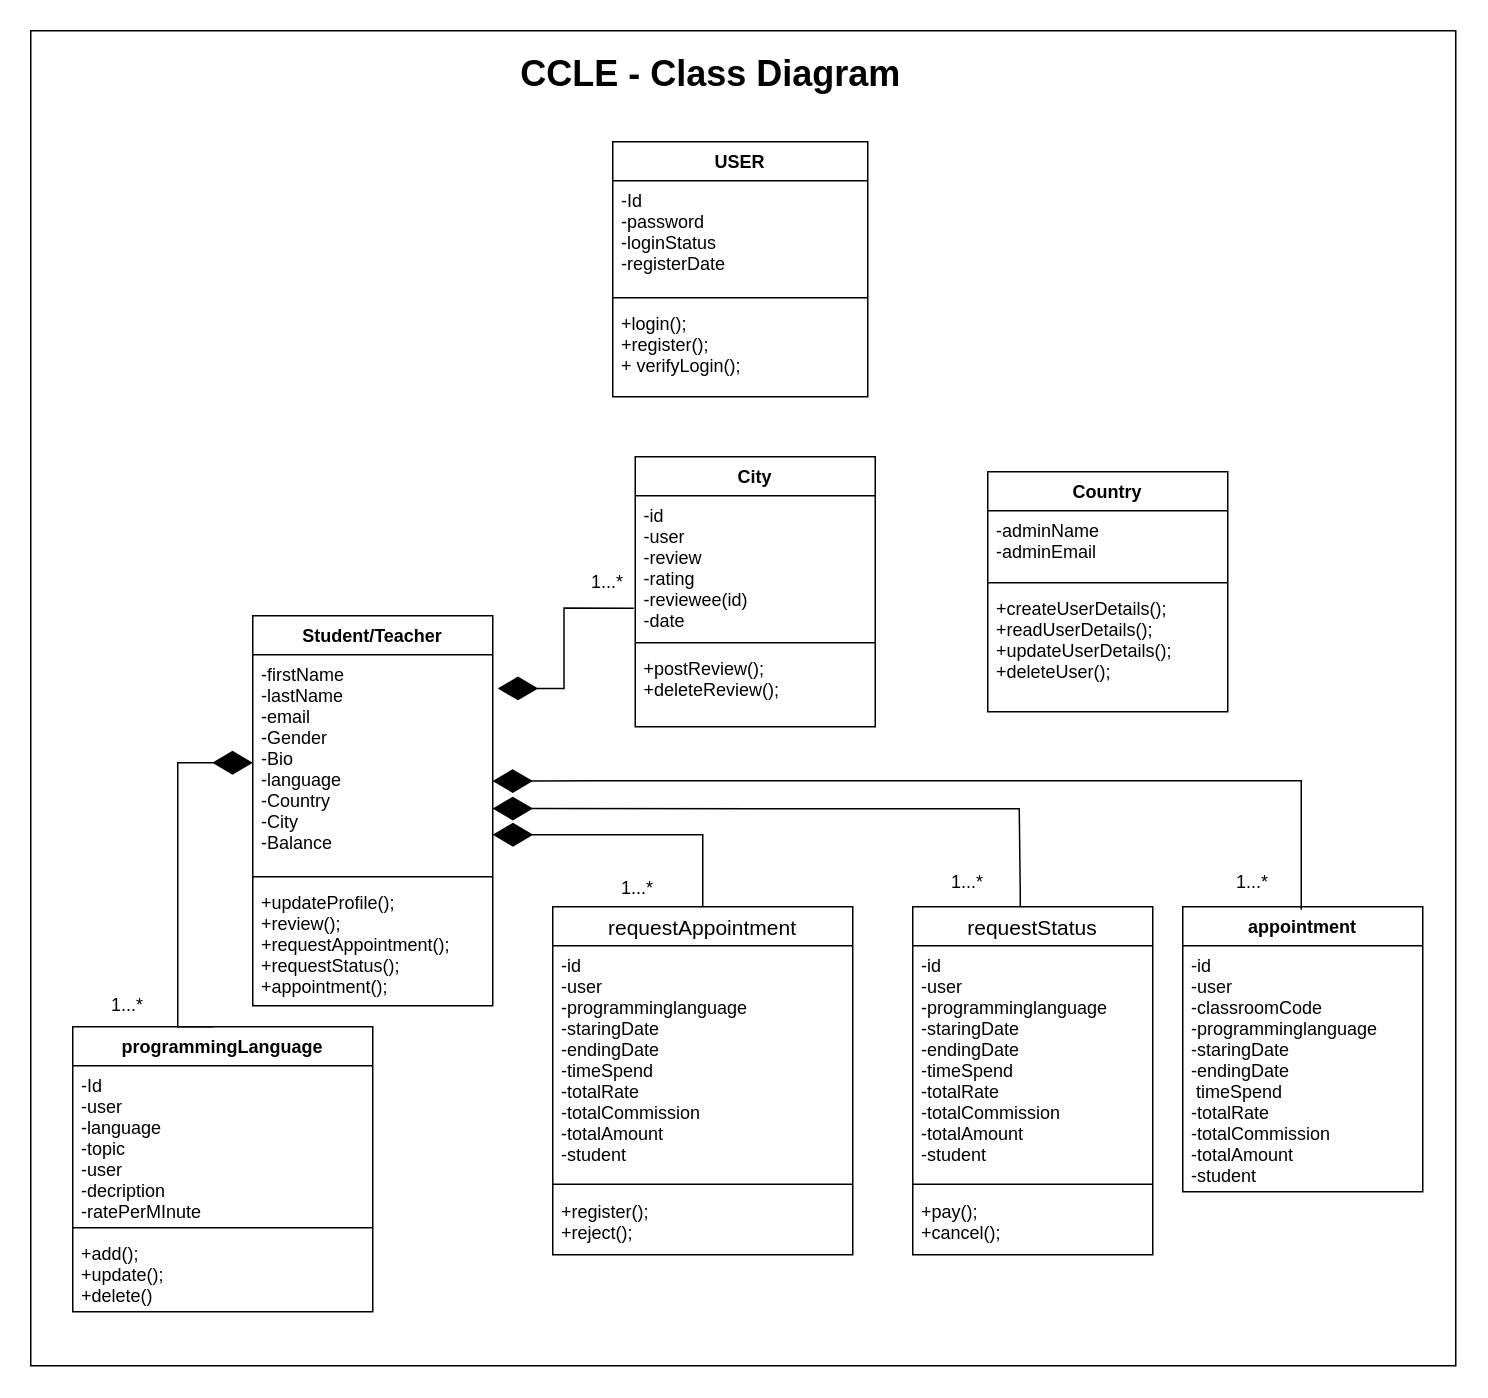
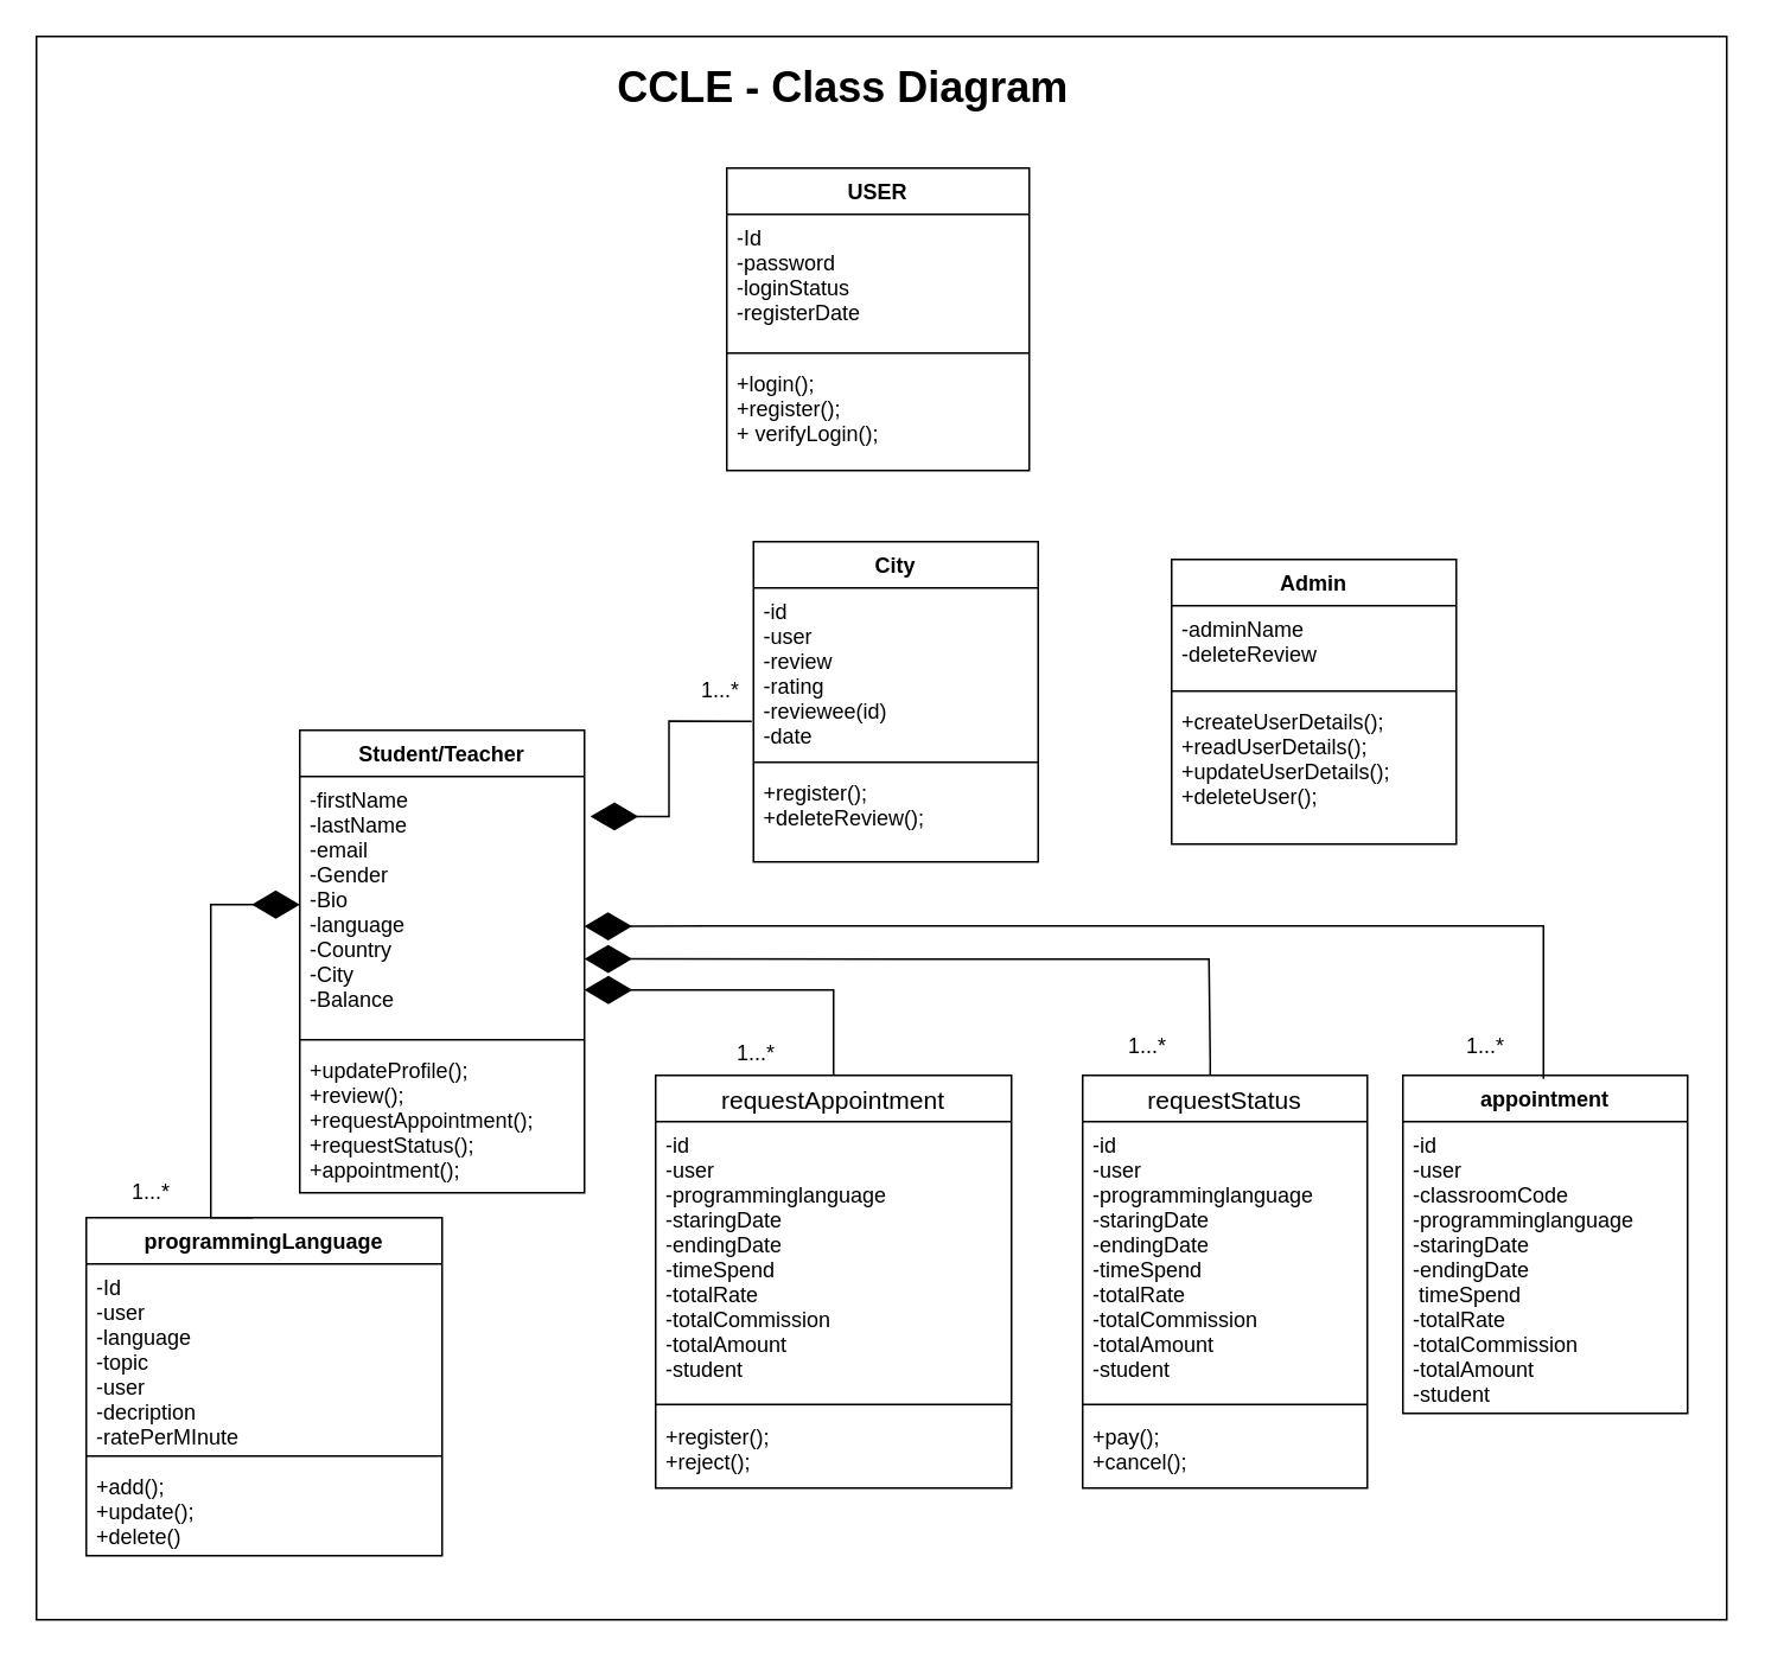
  <mxCell id="0" />
  <mxCell id="1" parent="0" />
  <mxCell id="2" value="" style="rounded=0;whiteSpace=wrap;html=1;" vertex="1" parent="1"><mxGeometry x="20" y="20" width="950" height="890" as="geometry" /></mxCell>
  <mxCell id="3" value="programmingLanguage" style="swimlane;fontStyle=1;align=center;verticalAlign=top;childLayout=stackLayout;horizontal=1;startSize=26;horizontalStack=0;resizeParent=1;resizeParentMax=0;resizeLast=0;collapsible=1;marginBottom=0;" vertex="1" parent="1"><mxGeometry x="48" y="684" width="200" height="190" as="geometry" /></mxCell>
  <mxCell id="4" value="-Id&#10;-user&#10;-language&#10;-topic&#10;-user&#10;-decription&#10;-ratePerMInute" style="text;strokeColor=none;fillColor=none;align=left;verticalAlign=top;spacingLeft=4;spacingRight=4;overflow=hidden;rotatable=0;points=[[0,0.5],[1,0.5]];portConstraint=eastwest;" vertex="1" parent="3"><mxGeometry y="26" width="200" height="104" as="geometry" /></mxCell>
  <mxCell id="5" value="" style="line;strokeWidth=1;fillColor=none;align=left;verticalAlign=middle;spacingTop=-1;spacingLeft=3;spacingRight=3;rotatable=0;labelPosition=right;points=[];portConstraint=eastwest;" vertex="1" parent="3"><mxGeometry y="130" width="200" height="8" as="geometry" /></mxCell>
  <mxCell id="6" value="+add();&#10;+update();&#10;+delete()" style="text;strokeColor=none;fillColor=none;align=left;verticalAlign=top;spacingLeft=4;spacingRight=4;overflow=hidden;rotatable=0;points=[[0,0.5],[1,0.5]];portConstraint=eastwest;" vertex="1" parent="3"><mxGeometry y="138" width="200" height="52" as="geometry" /></mxCell>
  <mxCell id="7" value="City" style="swimlane;fontStyle=1;align=center;verticalAlign=top;childLayout=stackLayout;horizontal=1;startSize=26;horizontalStack=0;resizeParent=1;resizeParentMax=0;resizeLast=0;collapsible=1;marginBottom=0;" vertex="1" parent="1"><mxGeometry x="423" y="304" width="160" height="180" as="geometry" /></mxCell>
  <mxCell id="8" value="-id&#10;-user&#10;-review&#10;-rating&#10;-reviewee(id)&#10;-date" style="text;strokeColor=none;fillColor=none;align=left;verticalAlign=top;spacingLeft=4;spacingRight=4;overflow=hidden;rotatable=0;points=[[0,0.5],[1,0.5]];portConstraint=eastwest;" vertex="1" parent="7"><mxGeometry y="26" width="160" height="94" as="geometry" /></mxCell>
  <mxCell id="9" value="" style="line;strokeWidth=1;fillColor=none;align=left;verticalAlign=middle;spacingTop=-1;spacingLeft=3;spacingRight=3;rotatable=0;labelPosition=right;points=[];portConstraint=eastwest;" vertex="1" parent="7"><mxGeometry y="120" width="160" height="8" as="geometry" /></mxCell>
- <mxCell id="10" value="+postReview();&#10;+deleteReview();" style="text;strokeColor=none;fillColor=none;align=left;verticalAlign=top;spacingLeft=4;spacingRight=4;overflow=hidden;rotatable=0;points=[[0,0.5],[1,0.5]];portConstraint=eastwest;" vertex="1" parent="7"><mxGeometry y="128" width="160" height="52" as="geometry" /></mxCell>
+ <mxCell id="10" value="+register();&#10;+deleteReview();" style="text;strokeColor=none;fillColor=none;align=left;verticalAlign=top;spacingLeft=4;spacingRight=4;overflow=hidden;rotatable=0;points=[[0,0.5],[1,0.5]];portConstraint=eastwest;" vertex="1" parent="7"><mxGeometry y="128" width="160" height="52" as="geometry" /></mxCell>
  <mxCell id="11" value="appointment" style="swimlane;fontStyle=1;align=center;verticalAlign=top;childLayout=stackLayout;horizontal=1;startSize=26;horizontalStack=0;resizeParent=1;resizeParentMax=0;resizeLast=0;collapsible=1;marginBottom=0;" vertex="1" parent="1"><mxGeometry x="788" y="604" width="160" height="190" as="geometry" /></mxCell>
  <mxCell id="12" value="-id&#10;-user&#10;-classroomCode&#10;-programminglanguage&#10;-staringDate&#10;-endingDate&#10; timeSpend&#10;-totalRate&#10;-totalCommission&#10;-totalAmount&#10;-student" style="text;strokeColor=none;fillColor=none;align=left;verticalAlign=top;spacingLeft=4;spacingRight=4;overflow=hidden;rotatable=0;points=[[0,0.5],[1,0.5]];portConstraint=eastwest;" vertex="1" parent="11"><mxGeometry y="26" width="160" height="164" as="geometry" /></mxCell>
  <mxCell id="13" value="USER&#10;" style="swimlane;fontStyle=1;align=center;verticalAlign=top;childLayout=stackLayout;horizontal=1;startSize=26;horizontalStack=0;resizeParent=1;resizeParentMax=0;resizeLast=0;collapsible=1;marginBottom=0;" vertex="1" parent="1"><mxGeometry x="408" y="94" width="170" height="170" as="geometry" /></mxCell>
  <mxCell id="14" value="-Id&#10;-password&#10;-loginStatus&#10;-registerDate&#10;" style="text;strokeColor=none;fillColor=none;align=left;verticalAlign=top;spacingLeft=4;spacingRight=4;overflow=hidden;rotatable=0;points=[[0,0.5],[1,0.5]];portConstraint=eastwest;" vertex="1" parent="13"><mxGeometry y="26" width="170" height="74" as="geometry" /></mxCell>
  <mxCell id="15" value="" style="line;strokeWidth=1;fillColor=none;align=left;verticalAlign=middle;spacingTop=-1;spacingLeft=3;spacingRight=3;rotatable=0;labelPosition=right;points=[];portConstraint=eastwest;" vertex="1" parent="13"><mxGeometry y="100" width="170" height="8" as="geometry" /></mxCell>
  <mxCell id="16" value="+login();&#10;+register();&#10;+ verifyLogin();" style="text;strokeColor=none;fillColor=none;align=left;verticalAlign=top;spacingLeft=4;spacingRight=4;overflow=hidden;rotatable=0;points=[[0,0.5],[1,0.5]];portConstraint=eastwest;" vertex="1" parent="13"><mxGeometry y="108" width="170" height="62" as="geometry" /></mxCell>
- <mxCell id="17" value="Country" style="swimlane;fontStyle=1;align=center;verticalAlign=top;childLayout=stackLayout;horizontal=1;startSize=26;horizontalStack=0;resizeParent=1;resizeParentMax=0;resizeLast=0;collapsible=1;marginBottom=0;" vertex="1" parent="1"><mxGeometry x="658" y="314" width="160" height="160" as="geometry" /></mxCell>
- <mxCell id="18" value="-adminName&#10;-adminEmail" style="text;strokeColor=none;fillColor=none;align=left;verticalAlign=top;spacingLeft=4;spacingRight=4;overflow=hidden;rotatable=0;points=[[0,0.5],[1,0.5]];portConstraint=eastwest;" vertex="1" parent="17"><mxGeometry y="26" width="160" height="44" as="geometry" /></mxCell>
+ <mxCell id="17" value="Admin" style="swimlane;fontStyle=1;align=center;verticalAlign=top;childLayout=stackLayout;horizontal=1;startSize=26;horizontalStack=0;resizeParent=1;resizeParentMax=0;resizeLast=0;collapsible=1;marginBottom=0;" vertex="1" parent="1"><mxGeometry x="658" y="314" width="160" height="160" as="geometry" /></mxCell>
+ <mxCell id="18" value="-adminName&#10;-deleteReview" style="text;strokeColor=none;fillColor=none;align=left;verticalAlign=top;spacingLeft=4;spacingRight=4;overflow=hidden;rotatable=0;points=[[0,0.5],[1,0.5]];portConstraint=eastwest;" vertex="1" parent="17"><mxGeometry y="26" width="160" height="44" as="geometry" /></mxCell>
  <mxCell id="19" value="" style="line;strokeWidth=1;fillColor=none;align=left;verticalAlign=middle;spacingTop=-1;spacingLeft=3;spacingRight=3;rotatable=0;labelPosition=right;points=[];portConstraint=eastwest;" vertex="1" parent="17"><mxGeometry y="70" width="160" height="8" as="geometry" /></mxCell>
  <mxCell id="20" value="+createUserDetails();&#10;+readUserDetails();&#10;+updateUserDetails();&#10;+deleteUser();" style="text;strokeColor=none;fillColor=none;align=left;verticalAlign=top;spacingLeft=4;spacingRight=4;overflow=hidden;rotatable=0;points=[[0,0.5],[1,0.5]];portConstraint=eastwest;" vertex="1" parent="17"><mxGeometry y="78" width="160" height="82" as="geometry" /></mxCell>
  <mxCell id="21" value="Student/Teacher" style="swimlane;fontStyle=1;align=center;verticalAlign=top;childLayout=stackLayout;horizontal=1;startSize=26;horizontalStack=0;resizeParent=1;resizeParentMax=0;resizeLast=0;collapsible=1;marginBottom=0;" vertex="1" parent="1"><mxGeometry x="168" y="410" width="160" height="260" as="geometry" /></mxCell>
  <mxCell id="22" value="-firstName&#10;-lastName&#10;-email&#10;-Gender&#10;-Bio&#10;-language&#10;-Country&#10;-City&#10;-Balance&#10;" style="text;strokeColor=none;fillColor=none;align=left;verticalAlign=top;spacingLeft=4;spacingRight=4;overflow=hidden;rotatable=0;points=[[0,0.5],[1,0.5]];portConstraint=eastwest;" vertex="1" parent="21"><mxGeometry y="26" width="160" height="144" as="geometry" /></mxCell>
  <mxCell id="23" value="" style="line;strokeWidth=1;fillColor=none;align=left;verticalAlign=middle;spacingTop=-1;spacingLeft=3;spacingRight=3;rotatable=0;labelPosition=right;points=[];portConstraint=eastwest;" vertex="1" parent="21"><mxGeometry y="170" width="160" height="8" as="geometry" /></mxCell>
  <mxCell id="24" value="+updateProfile();&#10;+review();&#10;+requestAppointment();&#10;+requestStatus();&#10;+appointment();" style="text;strokeColor=none;fillColor=none;align=left;verticalAlign=top;spacingLeft=4;spacingRight=4;overflow=hidden;rotatable=0;points=[[0,0.5],[1,0.5]];portConstraint=eastwest;" vertex="1" parent="21"><mxGeometry y="178" width="160" height="82" as="geometry" /></mxCell>
  <mxCell id="25" value="" style="endArrow=diamondThin;endFill=1;endSize=24;html=1;rounded=0;edgeStyle=orthogonalEdgeStyle;exitX=-0.006;exitY=0.797;exitDx=0;exitDy=0;exitPerimeter=0;entryX=1.021;entryY=0.156;entryDx=0;entryDy=0;entryPerimeter=0;" edge="1" parent="1" source="8" target="22"><mxGeometry width="160" relative="1" as="geometry"><mxPoint x="488" y="534" as="sourcePoint" /><mxPoint x="648" y="534" as="targetPoint" /></mxGeometry></mxCell>
  <mxCell id="26" value="" style="endArrow=diamondThin;endFill=1;endSize=24;html=1;rounded=0;edgeStyle=orthogonalEdgeStyle;exitX=0.5;exitY=0;exitDx=0;exitDy=0;entryX=1.005;entryY=0.571;entryDx=0;entryDy=0;entryPerimeter=0;" edge="1" parent="1"><mxGeometry width="160" relative="1" as="geometry"><mxPoint x="867" y="606" as="sourcePoint" /><mxPoint x="327.8" y="520.224" as="targetPoint" /><Array as="points"><mxPoint x="867" y="520" /><mxPoint x="397" y="520" /></Array></mxGeometry></mxCell>
  <mxCell id="27" value="" style="endArrow=diamondThin;endFill=1;endSize=24;html=1;rounded=0;edgeStyle=orthogonalEdgeStyle;entryX=0;entryY=0.5;entryDx=0;entryDy=0;exitX=0.468;exitY=0;exitDx=0;exitDy=0;exitPerimeter=0;" edge="1" parent="1" source="3" target="22"><mxGeometry width="160" relative="1" as="geometry"><mxPoint x="508" y="554" as="sourcePoint" /><mxPoint x="668" y="554" as="targetPoint" /><Array as="points"><mxPoint x="118" y="684" /><mxPoint x="118" y="508" /></Array></mxGeometry></mxCell>
  <mxCell id="28" value="1...*" style="text;strokeColor=none;fillColor=none;align=left;verticalAlign=top;spacingLeft=4;spacingRight=4;overflow=hidden;rotatable=0;points=[[0,0.5],[1,0.5]];portConstraint=eastwest;" vertex="1" parent="1"><mxGeometry x="388" y="374" width="100" height="26" as="geometry" /></mxCell>
  <mxCell id="29" value="1...*" style="text;strokeColor=none;fillColor=none;align=left;verticalAlign=top;spacingLeft=4;spacingRight=4;overflow=hidden;rotatable=0;points=[[0,0.5],[1,0.5]];portConstraint=eastwest;" vertex="1" parent="1"><mxGeometry x="408" y="578" width="100" height="26" as="geometry" /></mxCell>
  <mxCell id="30" value="1...*" style="text;strokeColor=none;fillColor=none;align=left;verticalAlign=top;spacingLeft=4;spacingRight=4;overflow=hidden;rotatable=0;points=[[0,0.5],[1,0.5]];portConstraint=eastwest;" vertex="1" parent="1"><mxGeometry x="68" y="656" width="100" height="26" as="geometry" /></mxCell>
  <mxCell id="31" value="CCLE - Class Diagram" style="text;strokeColor=none;fillColor=none;html=1;fontSize=24;fontStyle=1;verticalAlign=middle;align=center;" vertex="1" parent="1"><mxGeometry x="318" y="29" width="309" height="40" as="geometry" /></mxCell>
  <mxCell id="32" value="requestAppointment" style="swimlane;fontStyle=0;childLayout=stackLayout;horizontal=1;startSize=26;horizontalStack=0;resizeParent=1;resizeParentMax=0;resizeLast=0;collapsible=1;marginBottom=0;align=center;fontSize=14;" vertex="1" parent="1"><mxGeometry x="368" y="604" width="200" height="232" as="geometry" /></mxCell>
  <mxCell id="33" value="-id&#10;-user&#10;-programminglanguage&#10;-staringDate&#10;-endingDate&#10;-timeSpend&#10;-totalRate&#10;-totalCommission&#10;-totalAmount&#10;-student" style="text;strokeColor=none;fillColor=none;spacingLeft=4;spacingRight=4;overflow=hidden;rotatable=0;points=[[0,0.5],[1,0.5]];portConstraint=eastwest;fontSize=12;" vertex="1" parent="32"><mxGeometry y="26" width="200" height="154" as="geometry" /></mxCell>
  <mxCell id="34" value="" style="line;strokeWidth=1;rotatable=0;dashed=0;labelPosition=right;align=left;verticalAlign=middle;spacingTop=0;spacingLeft=6;points=[];portConstraint=eastwest;" vertex="1" parent="32"><mxGeometry y="180" width="200" height="10" as="geometry" /></mxCell>
  <mxCell id="35" value="+register();&#10;+reject();" style="text;strokeColor=none;fillColor=none;align=left;verticalAlign=top;spacingLeft=4;spacingRight=4;overflow=hidden;rotatable=0;points=[[0,0.5],[1,0.5]];portConstraint=eastwest;" vertex="1" parent="32"><mxGeometry y="190" width="200" height="42" as="geometry" /></mxCell>
  <mxCell id="36" value="" style="endArrow=diamondThin;endFill=1;endSize=24;html=1;rounded=0;edgeStyle=orthogonalEdgeStyle;exitX=0.5;exitY=0;exitDx=0;exitDy=0;" edge="1" parent="1" source="32"><mxGeometry width="160" relative="1" as="geometry"><mxPoint x="633.68" y="489.078" as="sourcePoint" /><mxPoint x="328" y="556" as="targetPoint" /><Array as="points"><mxPoint x="468" y="556" /></Array></mxGeometry></mxCell>
  <mxCell id="37" value="requestStatus" style="swimlane;fontStyle=0;childLayout=stackLayout;horizontal=1;startSize=26;horizontalStack=0;resizeParent=1;resizeParentMax=0;resizeLast=0;collapsible=1;marginBottom=0;align=center;fontSize=14;" vertex="1" parent="1"><mxGeometry x="608" y="604" width="160" height="232" as="geometry" /></mxCell>
  <mxCell id="38" value="-id&#10;-user&#10;-programminglanguage&#10;-staringDate&#10;-endingDate&#10;-timeSpend&#10;-totalRate&#10;-totalCommission&#10;-totalAmount&#10;-student" style="text;strokeColor=none;fillColor=none;spacingLeft=4;spacingRight=4;overflow=hidden;rotatable=0;points=[[0,0.5],[1,0.5]];portConstraint=eastwest;fontSize=12;" vertex="1" parent="37"><mxGeometry y="26" width="160" height="154" as="geometry" /></mxCell>
  <mxCell id="39" value="" style="line;strokeWidth=1;rotatable=0;dashed=0;labelPosition=right;align=left;verticalAlign=middle;spacingTop=0;spacingLeft=6;points=[];portConstraint=eastwest;" vertex="1" parent="37"><mxGeometry y="180" width="160" height="10" as="geometry" /></mxCell>
  <mxCell id="40" value="+pay();&#10;+cancel();" style="text;strokeColor=none;fillColor=none;align=left;verticalAlign=top;spacingLeft=4;spacingRight=4;overflow=hidden;rotatable=0;points=[[0,0.5],[1,0.5]];portConstraint=eastwest;" vertex="1" parent="37"><mxGeometry y="190" width="160" height="42" as="geometry" /></mxCell>
  <mxCell id="41" value="" style="endArrow=diamondThin;endFill=1;endSize=24;html=1;rounded=0;edgeStyle=orthogonalEdgeStyle;exitX=0.448;exitY=-0.001;exitDx=0;exitDy=0;startArrow=none;exitPerimeter=0;entryX=0.993;entryY=0.754;entryDx=0;entryDy=0;entryPerimeter=0;" edge="1" parent="1" source="37"><mxGeometry width="160" relative="1" as="geometry"><mxPoint x="682.44" y="597.072" as="sourcePoint" /><mxPoint x="327.88" y="538.576" as="targetPoint" /><Array as="points"><mxPoint x="680" y="597" /><mxPoint x="679" y="597" /><mxPoint x="679" y="539" /></Array></mxGeometry></mxCell>
  <mxCell id="42" value="1...*" style="text;strokeColor=none;fillColor=none;align=left;verticalAlign=top;spacingLeft=4;spacingRight=4;overflow=hidden;rotatable=0;points=[[0,0.5],[1,0.5]];portConstraint=eastwest;" vertex="1" parent="1"><mxGeometry x="818" y="574" width="100" height="26" as="geometry" /></mxCell>
  <mxCell id="43" value="1...*" style="text;strokeColor=none;fillColor=none;align=left;verticalAlign=top;spacingLeft=4;spacingRight=4;overflow=hidden;rotatable=0;points=[[0,0.5],[1,0.5]];portConstraint=eastwest;" vertex="1" parent="1"><mxGeometry x="628" y="574" width="100" height="26" as="geometry" /></mxCell>
